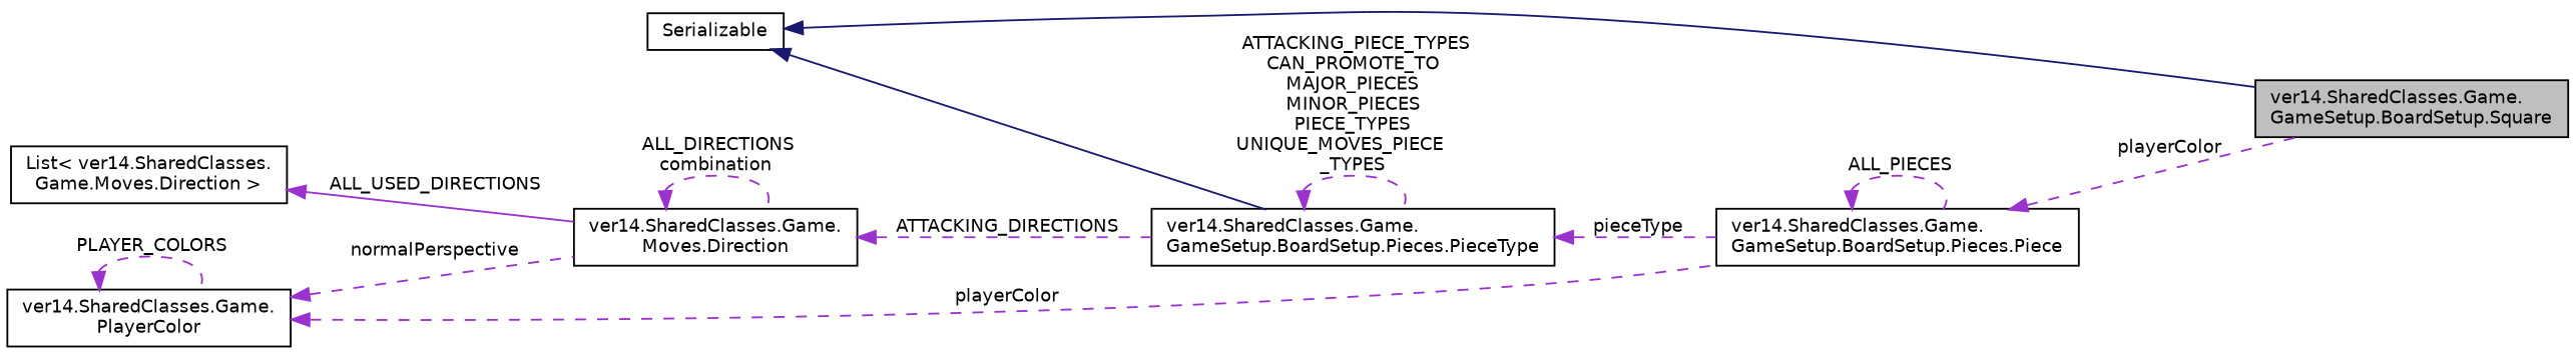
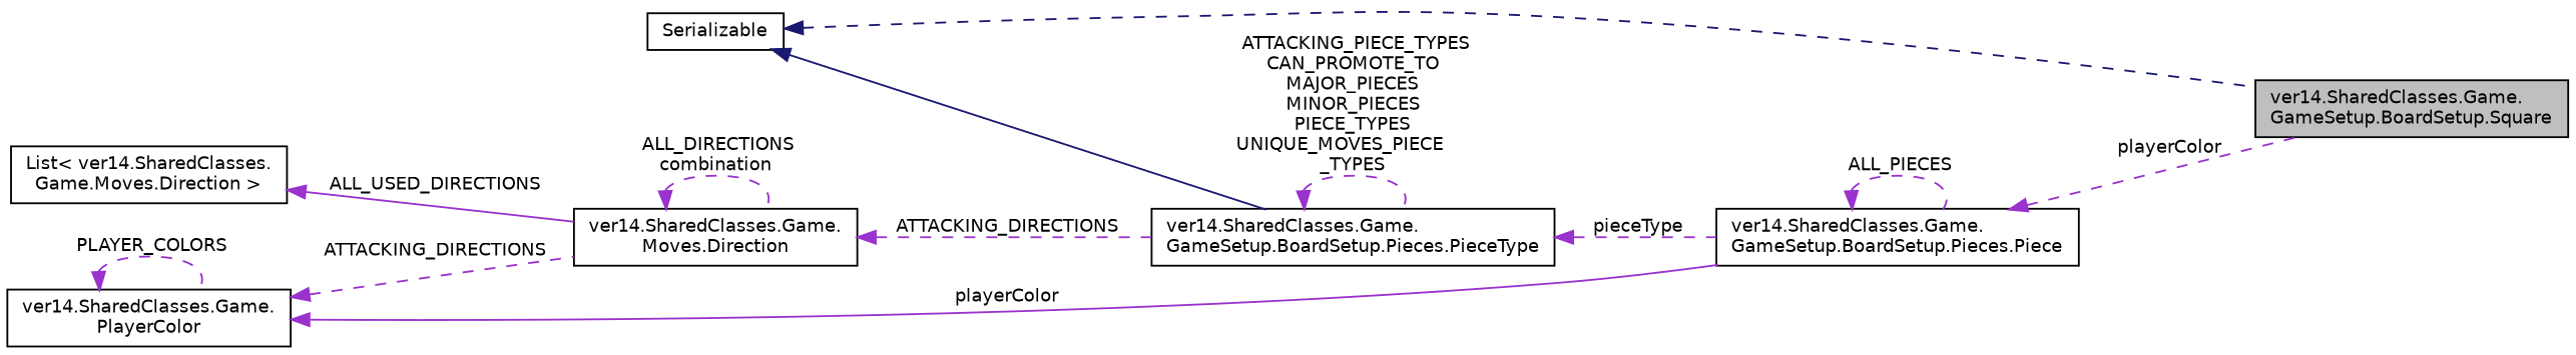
  digraph {
    rankdir=LR
    node [color=black fillcolor=white fontname=Helvetica fontsize=10 shape=record style=filled]
    edge [color=darkorchid3 dir=back fontname=Helvetica fontsize=10 labelfontname=Helvetica labelfontsize=10 style=dashed]
    n1 [fillcolor=grey75 fontcolor=black height=0.2 label="ver14.SharedClasses.Game.\lGameSetup.BoardSetup.Square" width=0.4]
    n2 [height=0.2 label=Serializable width=0.4]
    n3 [height=0.2 label="ver14.SharedClasses.Game.\lGameSetup.BoardSetup.Pieces.PieceType" width=0.4]
    n4 [height=0.2 label="ver14.SharedClasses.Game.\lGameSetup.BoardSetup.Pieces.Piece" width=0.4]
    n5 [height=0.2 label="ver14.SharedClasses.Game.\lMoves.Direction" width=0.4]
    n6 [height=0.2 label="List\< ver14.SharedClasses.\lGame.Moves.Direction \>" width=0.4]
    n7 [height=0.2 label="ver14.SharedClasses.Game.\lPlayerColor" width=0.4]
-   n2 -> n1 [color=midnightblue style=solid]
+   n2 -> n1 [color=midnightblue]
    n2 -> n3 [color=midnightblue style=solid]
    n3 -> n3 [label=" ATTACKING_PIECE_TYPES\nCAN_PROMOTE_TO\nMAJOR_PIECES\nMINOR_PIECES\nPIECE_TYPES\nUNIQUE_MOVES_PIECE\l_TYPES"]
    n3 -> n4 [label=" pieceType"]
    n4 -> n1 [label=" playerColor"]
    n4 -> n4 [label=" ALL_PIECES"]
    n5 -> n3 [label=" ATTACKING_DIRECTIONS"]
    n5 -> n5 [label=" ALL_DIRECTIONS\ncombination"]
    n6 -> n5 [label=" ALL_USED_DIRECTIONS" style=solid]
-   n7 -> n4 [label=" playerColor"]
-   n7 -> n5 [label=" normalPerspective"]
+   n7 -> n4 [label=" playerColor" style=solid]
+   n7 -> n5 [label=" ATTACKING_DIRECTIONS"]
    n7 -> n7 [label=" PLAYER_COLORS"]
  }
